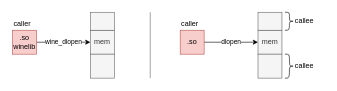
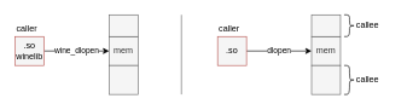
  <mxCell id="0" />
  <mxCell id="1" parent="0" />
  <mxCell id="2" value="wine_dlopen" style="edgeStyle=orthogonalEdgeStyle;rounded=0;orthogonalLoop=1;jettySize=auto;html=1;entryX=0;entryY=0.5;entryDx=0;entryDy=0;" edge="1" parent="1" source="3" target="4"><mxGeometry relative="1" as="geometry" /></mxCell>
- <mxCell id="3" value=".so winelib" style="rounded=0;whiteSpace=wrap;html=1;fillColor=#f8cecc;strokeColor=#b85450;" vertex="1" parent="1"><mxGeometry x="20" y="50" width="40" height="40" as="geometry" /></mxCell>
+ <mxCell id="3" value=".so winelib" style="rounded=0;whiteSpace=wrap;html=1;fillColor=#f5f5f5;strokeColor=#b85450;" vertex="1" parent="1"><mxGeometry x="20" y="50" width="40" height="40" as="geometry" /></mxCell>
  <mxCell id="4" value="mem" style="rounded=0;whiteSpace=wrap;html=1;fillColor=#f5f5f5;strokeColor=#666666;fontColor=#333333;" vertex="1" parent="1"><mxGeometry x="150" y="50" width="40" height="40" as="geometry" /></mxCell>
  <mxCell id="5" value="" style="rounded=0;whiteSpace=wrap;html=1;fillColor=#f5f5f5;strokeColor=#666666;fontColor=#333333;" vertex="1" parent="1"><mxGeometry x="150" y="90" width="40" height="40" as="geometry" /></mxCell>
  <mxCell id="6" value="" style="rounded=0;whiteSpace=wrap;html=1;fillColor=#f5f5f5;strokeColor=#666666;fontColor=#333333;" vertex="1" parent="1"><mxGeometry x="150" y="20" width="40" height="30" as="geometry" /></mxCell>
  <mxCell id="7" value="" style="shape=curlyBracket;whiteSpace=wrap;html=1;rounded=1;rotation=-180;" vertex="1" parent="1"><mxGeometry x="475" y="20" width="15" height="30" as="geometry" /></mxCell>
  <mxCell id="8" value="&lt;span&gt;callee&lt;/span&gt;" style="text;html=1;resizable=0;points=[];autosize=1;align=left;verticalAlign=top;spacingTop=-4;" vertex="1" parent="1"><mxGeometry x="490" y="25" width="50" height="20" as="geometry" /></mxCell>
  <mxCell id="9" value="" style="shape=curlyBracket;whiteSpace=wrap;html=1;rounded=1;rotation=-180;" vertex="1" parent="1"><mxGeometry x="475" y="90" width="15" height="40" as="geometry" /></mxCell>
  <mxCell id="10" value="&lt;span&gt;callee&lt;/span&gt;" style="text;html=1;resizable=0;points=[];autosize=1;align=left;verticalAlign=top;spacingTop=-4;" vertex="1" parent="1"><mxGeometry x="490" y="100" width="50" height="20" as="geometry" /></mxCell>
  <mxCell id="11" value="caller" style="text;html=1;resizable=0;points=[];autosize=1;align=left;verticalAlign=top;spacingTop=-4;" vertex="1" parent="1"><mxGeometry x="20" y="30" width="40" height="20" as="geometry" /></mxCell>
  <mxCell id="12" value="dlopen" style="edgeStyle=orthogonalEdgeStyle;rounded=0;orthogonalLoop=1;jettySize=auto;html=1;entryX=0;entryY=0.5;entryDx=0;entryDy=0;" edge="1" source="13" target="14" parent="1"><mxGeometry relative="1" as="geometry" /></mxCell>
- <mxCell id="13" value=".so" style="rounded=0;whiteSpace=wrap;html=1;fillColor=#f8cecc;strokeColor=#b85450;" vertex="1" parent="1"><mxGeometry x="300" y="50" width="40" height="40" as="geometry" /></mxCell>
+ <mxCell id="13" value=".so" style="rounded=0;whiteSpace=wrap;html=1;fillColor=#f5f5f5;strokeColor=#b85450;" vertex="1" parent="1"><mxGeometry x="300" y="50" width="40" height="40" as="geometry" /></mxCell>
  <mxCell id="14" value="mem" style="rounded=0;whiteSpace=wrap;html=1;fillColor=#f5f5f5;strokeColor=#666666;fontColor=#333333;" vertex="1" parent="1"><mxGeometry x="430" y="50" width="40" height="40" as="geometry" /></mxCell>
  <mxCell id="15" value="" style="rounded=0;whiteSpace=wrap;html=1;fillColor=#f5f5f5;strokeColor=#666666;fontColor=#333333;" vertex="1" parent="1"><mxGeometry x="430" y="90" width="40" height="40" as="geometry" /></mxCell>
  <mxCell id="16" value="" style="rounded=0;whiteSpace=wrap;html=1;fillColor=#f5f5f5;strokeColor=#666666;fontColor=#333333;" vertex="1" parent="1"><mxGeometry x="430" y="20" width="40" height="30" as="geometry" /></mxCell>
  <mxCell id="17" value="caller" style="text;html=1;resizable=0;points=[];autosize=1;align=left;verticalAlign=top;spacingTop=-4;" vertex="1" parent="1"><mxGeometry x="300" y="30" width="40" height="20" as="geometry" /></mxCell>
  <mxCell id="18" value="" style="endArrow=none;html=1;fillColor=#f5f5f5;strokeColor=#666666;" edge="1" parent="1"><mxGeometry width="50" height="50" relative="1" as="geometry"><mxPoint x="250" y="130" as="sourcePoint" /><mxPoint x="250" y="20" as="targetPoint" /></mxGeometry></mxCell>
